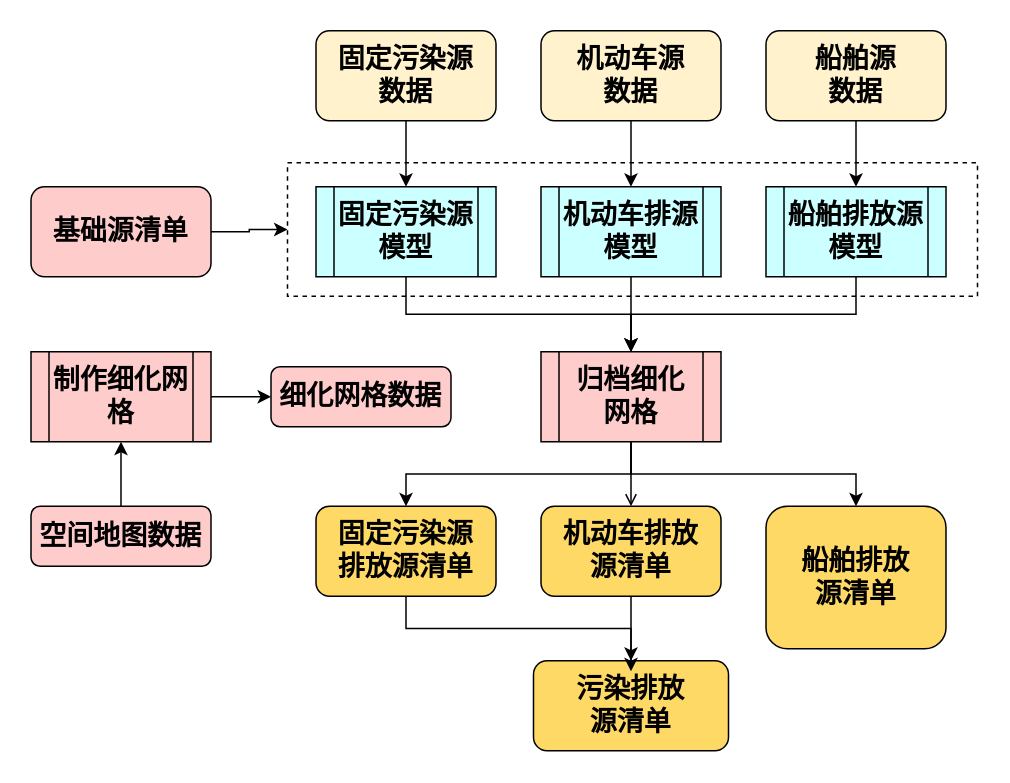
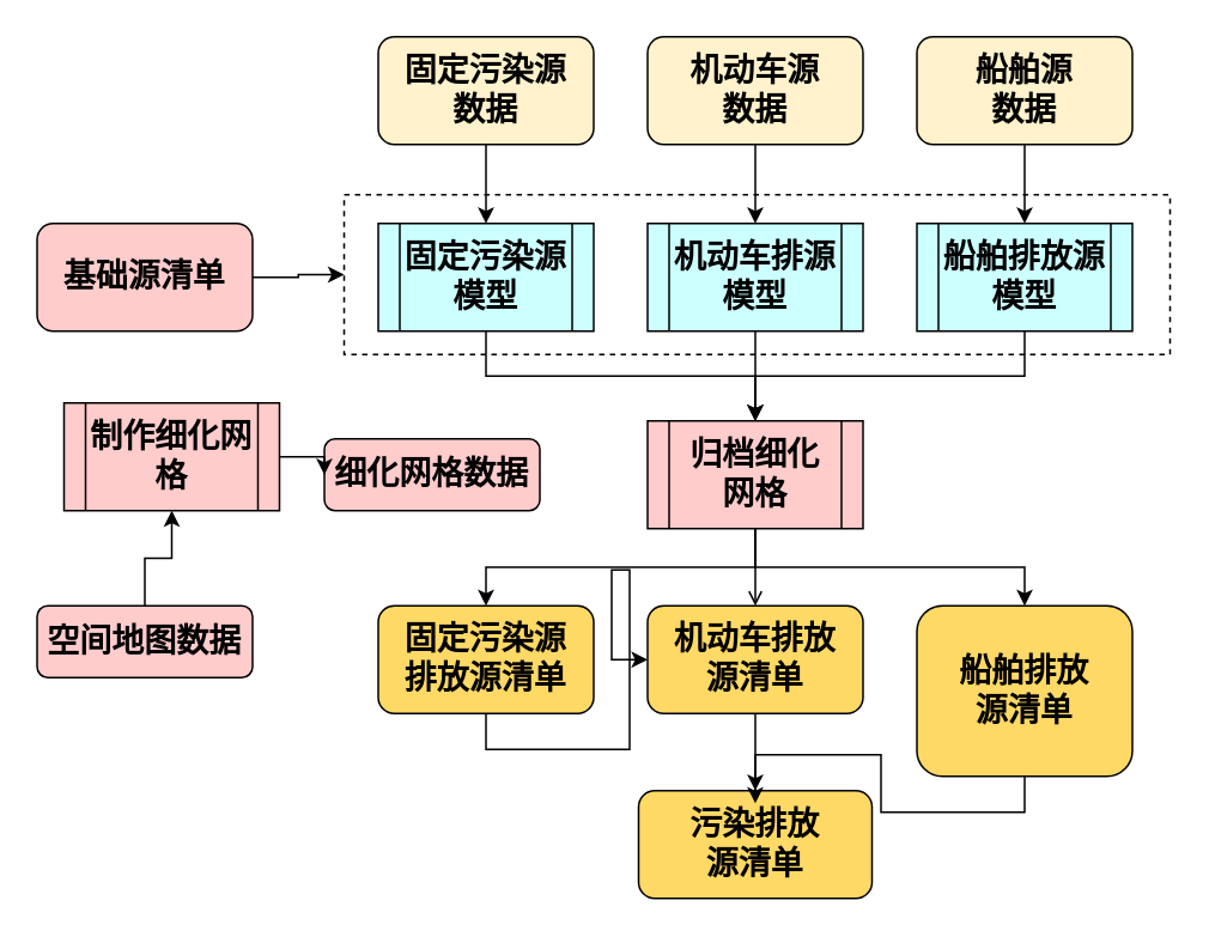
  <mxCell id="0" />
  <mxCell id="1" parent="0" />
  <mxCell id="2" value="&lt;font style=&quot;font-size: 18px&quot;&gt;&lt;b&gt;污染排放&lt;br&gt;源清单&lt;/b&gt;&lt;b&gt;&lt;br&gt;&lt;/b&gt;&lt;/font&gt;" style="rounded=1;whiteSpace=wrap;html=1;fillColor=#FFD966;" parent="1" vertex="1"><mxGeometry x="355" y="440" width="130" height="60" as="geometry" /></mxCell>
  <mxCell id="3" style="edgeStyle=orthogonalEdgeStyle;rounded=0;orthogonalLoop=1;jettySize=auto;html=1;exitX=1;exitY=0.5;exitDx=0;exitDy=0;" edge="1" parent="1" source="4" target="11"><mxGeometry relative="1" as="geometry" /></mxCell>
  <mxCell id="4" value="&lt;font style=&quot;font-size: 18px&quot;&gt;&lt;b&gt;基础源清单&lt;/b&gt;&lt;/font&gt;" style="rounded=1;whiteSpace=wrap;html=1;fillColor=#FFCCCC;" parent="1" vertex="1"><mxGeometry x="20" y="124" width="120" height="60" as="geometry" /></mxCell>
- <mxCell id="5" style="edgeStyle=orthogonalEdgeStyle;rounded=0;orthogonalLoop=1;jettySize=auto;html=1;exitX=0.5;exitY=1;exitDx=0;exitDy=0;entryX=0.5;entryY=0;entryDx=0;entryDy=0;" parent="1" source="6" target="2" edge="1"><mxGeometry relative="1" as="geometry" /></mxCell>
+ <mxCell id="5" style="edgeStyle=orthogonalEdgeStyle;rounded=0;orthogonalLoop=1;jettySize=auto;html=1;exitX=0.5;exitY=1;exitDx=0;exitDy=0;" parent="1" source="6" target="8" edge="1"><mxGeometry relative="1" as="geometry" /></mxCell>
  <mxCell id="6" value="&lt;font style=&quot;font-size: 18px&quot;&gt;&lt;b&gt;固定污染源&lt;br&gt;排放源清单&lt;/b&gt;&lt;b&gt;&lt;br&gt;&lt;/b&gt;&lt;/font&gt;" style="rounded=1;whiteSpace=wrap;html=1;fillColor=#FFD966;" parent="1" vertex="1"><mxGeometry x="210" y="337" width="120" height="60" as="geometry" /></mxCell>
  <mxCell id="7" style="edgeStyle=orthogonalEdgeStyle;rounded=0;orthogonalLoop=1;jettySize=auto;html=1;exitX=0.5;exitY=1;exitDx=0;exitDy=0;" parent="1" source="8" edge="1"><mxGeometry relative="1" as="geometry"><mxPoint x="420" y="447" as="targetPoint" /></mxGeometry></mxCell>
  <mxCell id="8" value="&lt;font style=&quot;font-size: 18px&quot;&gt;&lt;b&gt;机动车排放&lt;br&gt;源清单&lt;/b&gt;&lt;b&gt;&lt;br&gt;&lt;/b&gt;&lt;/font&gt;" style="rounded=1;whiteSpace=wrap;html=1;fillColor=#FFD966;" parent="1" vertex="1"><mxGeometry x="360" y="337" width="120" height="60" as="geometry" /></mxCell>
+ <mxCell id="9" style="edgeStyle=orthogonalEdgeStyle;rounded=0;orthogonalLoop=1;jettySize=auto;html=1;exitX=0.5;exitY=1;exitDx=0;exitDy=0;entryX=0.5;entryY=0;entryDx=0;entryDy=0;" parent="1" source="10" target="2" edge="1"><mxGeometry relative="1" as="geometry" /></mxCell>
  <mxCell id="10" value="&lt;font style=&quot;font-size: 18px&quot;&gt;&lt;b&gt;船舶排放&lt;br&gt;源清单&lt;/b&gt;&lt;b&gt;&lt;br&gt;&lt;/b&gt;&lt;/font&gt;" style="rounded=1;whiteSpace=wrap;html=1;fillColor=#FFD966;" parent="1" vertex="1"><mxGeometry x="510" y="337" width="120" height="95" as="geometry" /></mxCell>
  <mxCell id="11" value="" style="rounded=0;whiteSpace=wrap;html=1;dashed=1;" vertex="1" parent="1"><mxGeometry x="191" y="108" width="460" height="89" as="geometry" /></mxCell>
  <mxCell id="12" style="edgeStyle=orthogonalEdgeStyle;rounded=0;orthogonalLoop=1;jettySize=auto;html=1;exitX=0.5;exitY=1;exitDx=0;exitDy=0;entryX=0.5;entryY=0;entryDx=0;entryDy=0;" edge="1" parent="1" source="13" target="26"><mxGeometry relative="1" as="geometry" /></mxCell>
  <mxCell id="13" value="&lt;font style=&quot;font-size: 18px&quot;&gt;&lt;b&gt;固定污染源&lt;br&gt;模型&lt;/b&gt;&lt;/font&gt;" style="shape=process;whiteSpace=wrap;html=1;backgroundOutline=1;fillColor=#CCFFFF;" vertex="1" parent="1"><mxGeometry x="210" y="124" width="120" height="60" as="geometry" /></mxCell>
  <mxCell id="14" style="edgeStyle=orthogonalEdgeStyle;rounded=0;orthogonalLoop=1;jettySize=auto;html=1;exitX=0.5;exitY=1;exitDx=0;exitDy=0;" edge="1" parent="1" source="15" target="26"><mxGeometry relative="1" as="geometry" /></mxCell>
  <mxCell id="15" value="&lt;font style=&quot;font-size: 18px&quot;&gt;&lt;b&gt;机动车排源&lt;br&gt;模型&lt;/b&gt;&lt;/font&gt;" style="shape=process;whiteSpace=wrap;html=1;backgroundOutline=1;fillColor=#CCFFFF;" vertex="1" parent="1"><mxGeometry x="360" y="124" width="120" height="60" as="geometry" /></mxCell>
  <mxCell id="16" style="edgeStyle=orthogonalEdgeStyle;rounded=0;orthogonalLoop=1;jettySize=auto;html=1;exitX=0.5;exitY=1;exitDx=0;exitDy=0;entryX=0.5;entryY=0;entryDx=0;entryDy=0;" edge="1" parent="1" source="17" target="26"><mxGeometry relative="1" as="geometry" /></mxCell>
  <mxCell id="17" value="&lt;b&gt;&lt;font style=&quot;font-size: 18px&quot;&gt;船舶排放源&lt;br&gt;模型&lt;/font&gt;&lt;/b&gt;" style="shape=process;whiteSpace=wrap;html=1;backgroundOutline=1;fillColor=#CCFFFF;" vertex="1" parent="1"><mxGeometry x="510" y="124" width="120" height="60" as="geometry" /></mxCell>
  <mxCell id="18" value="&lt;font style=&quot;font-size: 18px&quot;&gt;&lt;b&gt;细化网格数据&lt;/b&gt;&lt;/font&gt;" style="rounded=1;whiteSpace=wrap;html=1;fontSize=12;glass=0;strokeWidth=1;shadow=0;fillColor=#FFCCCC;" vertex="1" parent="1"><mxGeometry x="180" y="244" width="120" height="40" as="geometry" /></mxCell>
  <mxCell id="19" style="edgeStyle=orthogonalEdgeStyle;rounded=0;orthogonalLoop=1;jettySize=auto;html=1;exitX=1;exitY=0.5;exitDx=0;exitDy=0;entryX=0;entryY=0.5;entryDx=0;entryDy=0;" edge="1" parent="1" source="20" target="18"><mxGeometry relative="1" as="geometry" /></mxCell>
- <mxCell id="20" value="&lt;font style=&quot;font-size: 18px&quot;&gt;&lt;b&gt;制作细化网格&lt;/b&gt;&lt;/font&gt;" style="shape=process;whiteSpace=wrap;html=1;backgroundOutline=1;fillColor=#FFCCCC;" vertex="1" parent="1"><mxGeometry x="20" y="234" width="120" height="60" as="geometry" /></mxCell>
+ <mxCell id="20" value="&lt;font style=&quot;font-size: 18px&quot;&gt;&lt;b&gt;制作细化网格&lt;/b&gt;&lt;/font&gt;" style="shape=process;whiteSpace=wrap;html=1;backgroundOutline=1;fillColor=#FFCCCC;" vertex="1" parent="1"><mxGeometry x="35" y="224" width="120" height="60" as="geometry" /></mxCell>
  <mxCell id="21" style="edgeStyle=orthogonalEdgeStyle;rounded=0;orthogonalLoop=1;jettySize=auto;html=1;exitX=0.5;exitY=0;exitDx=0;exitDy=0;" edge="1" parent="1" source="22" target="20"><mxGeometry relative="1" as="geometry" /></mxCell>
  <mxCell id="22" value="&lt;font style=&quot;font-size: 18px&quot;&gt;&lt;b&gt;空间地图数据&lt;/b&gt;&lt;/font&gt;" style="rounded=1;whiteSpace=wrap;html=1;fontSize=12;glass=0;strokeWidth=1;shadow=0;fillColor=#FFCCCC;" vertex="1" parent="1"><mxGeometry x="20" y="337" width="120" height="40" as="geometry" /></mxCell>
  <mxCell id="23" style="edgeStyle=orthogonalEdgeStyle;rounded=0;orthogonalLoop=1;jettySize=auto;html=1;exitX=0.5;exitY=1;exitDx=0;exitDy=0;" edge="1" parent="1" source="26" target="6"><mxGeometry relative="1" as="geometry" /></mxCell>
  <mxCell id="24" style="edgeStyle=orthogonalEdgeStyle;rounded=0;orthogonalLoop=1;jettySize=auto;html=1;exitX=0.5;exitY=1;exitDx=0;exitDy=0;endArrow=open;" edge="1" parent="1" source="26" target="8"><mxGeometry relative="1" as="geometry" /></mxCell>
  <mxCell id="25" style="edgeStyle=orthogonalEdgeStyle;rounded=0;orthogonalLoop=1;jettySize=auto;html=1;exitX=0.5;exitY=1;exitDx=0;exitDy=0;" edge="1" parent="1" source="26" target="10"><mxGeometry relative="1" as="geometry" /></mxCell>
  <mxCell id="26" value="&lt;b&gt;&lt;font style=&quot;font-size: 18px&quot;&gt;归档细化&lt;br&gt;网格&lt;/font&gt;&lt;/b&gt;" style="shape=process;whiteSpace=wrap;html=1;backgroundOutline=1;fillColor=#FFCCCC;" vertex="1" parent="1"><mxGeometry x="360" y="234" width="120" height="60" as="geometry" /></mxCell>
  <mxCell id="27" style="edgeStyle=orthogonalEdgeStyle;rounded=0;orthogonalLoop=1;jettySize=auto;html=1;exitX=0.5;exitY=1;exitDx=0;exitDy=0;" edge="1" parent="1" source="28" target="13"><mxGeometry relative="1" as="geometry" /></mxCell>
  <mxCell id="28" value="&lt;b&gt;&lt;font style=&quot;font-size: 18px&quot;&gt;固定污染源&lt;br&gt;数据&lt;/font&gt;&lt;/b&gt;" style="rounded=1;whiteSpace=wrap;html=1;fillColor=#fff2cc;" vertex="1" parent="1"><mxGeometry x="210" y="20" width="120" height="60" as="geometry" /></mxCell>
  <mxCell id="29" style="edgeStyle=orthogonalEdgeStyle;rounded=0;orthogonalLoop=1;jettySize=auto;html=1;exitX=0.5;exitY=1;exitDx=0;exitDy=0;entryX=0.5;entryY=0;entryDx=0;entryDy=0;" edge="1" parent="1" source="30" target="15"><mxGeometry relative="1" as="geometry" /></mxCell>
  <mxCell id="30" value="&lt;font style=&quot;font-size: 18px&quot;&gt;&lt;b&gt;机动车源&lt;br&gt;数据&lt;br&gt;&lt;/b&gt;&lt;/font&gt;" style="rounded=1;whiteSpace=wrap;html=1;fillColor=#fff2cc;" vertex="1" parent="1"><mxGeometry x="360" y="20" width="120" height="60" as="geometry" /></mxCell>
  <mxCell id="31" style="edgeStyle=orthogonalEdgeStyle;rounded=0;orthogonalLoop=1;jettySize=auto;html=1;exitX=0.5;exitY=1;exitDx=0;exitDy=0;entryX=0.5;entryY=0;entryDx=0;entryDy=0;" edge="1" parent="1" source="32" target="17"><mxGeometry relative="1" as="geometry" /></mxCell>
  <mxCell id="32" value="&lt;font style=&quot;font-size: 18px&quot;&gt;&lt;b&gt;船舶源&lt;br&gt;数据&lt;br&gt;&lt;/b&gt;&lt;/font&gt;" style="rounded=1;whiteSpace=wrap;html=1;fillColor=#fff2cc;" vertex="1" parent="1"><mxGeometry x="510" y="20" width="120" height="60" as="geometry" /></mxCell>
